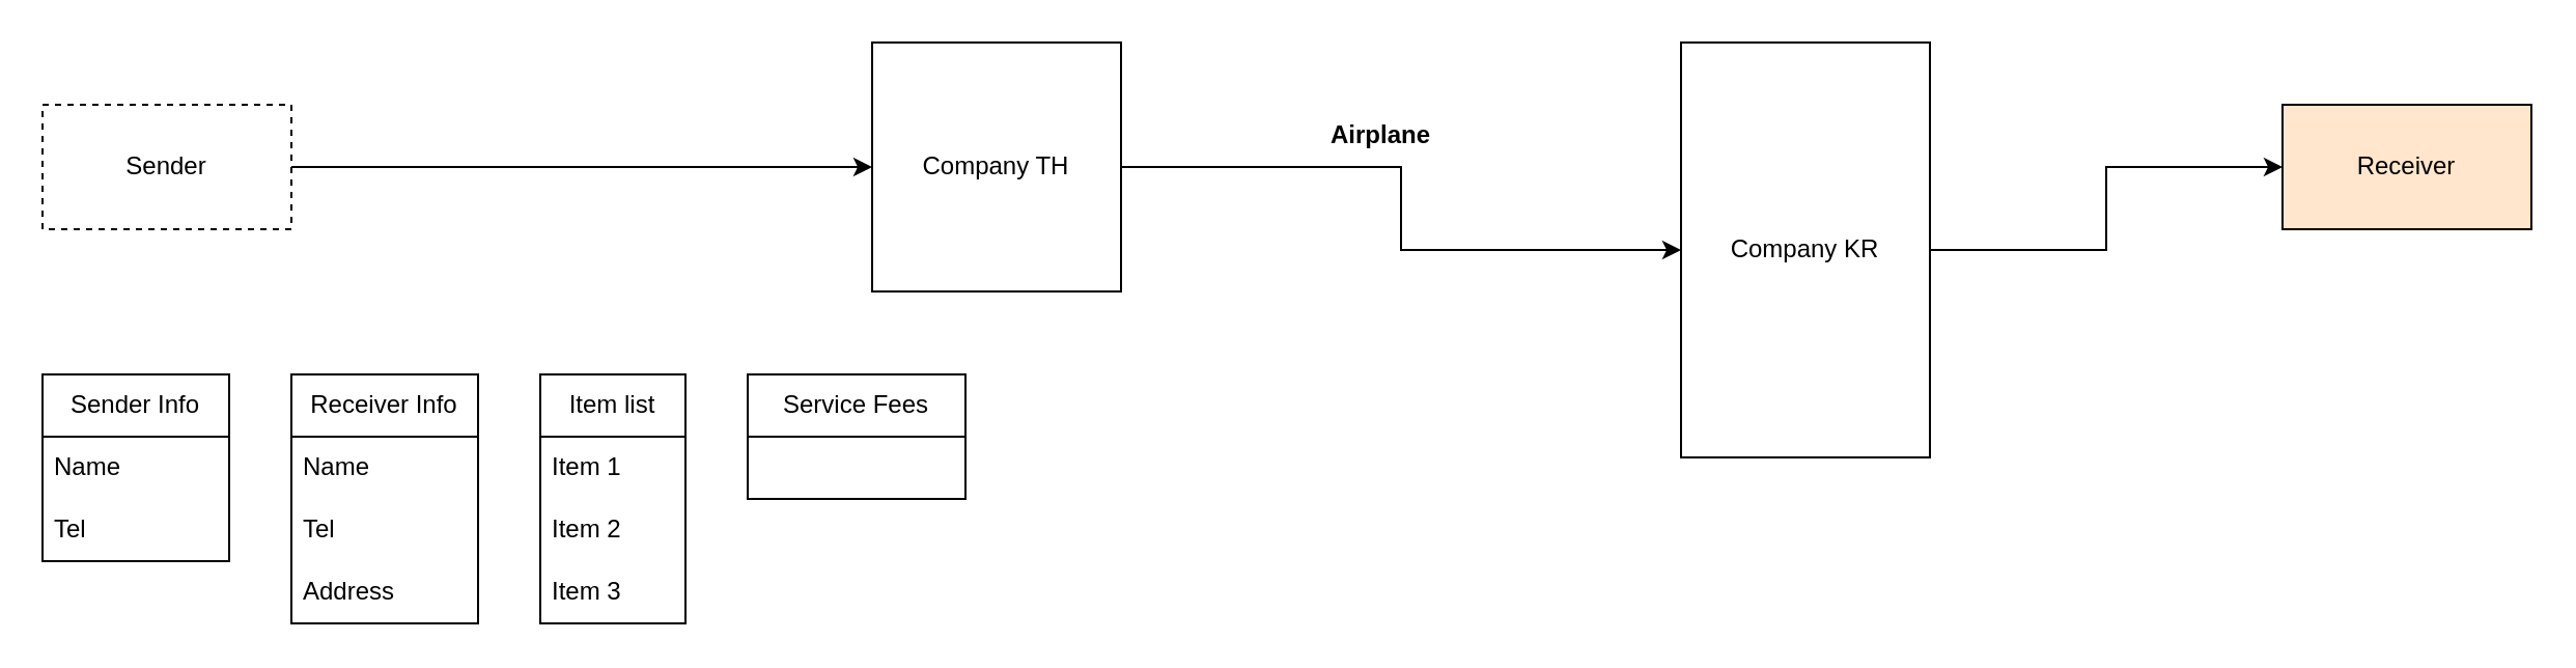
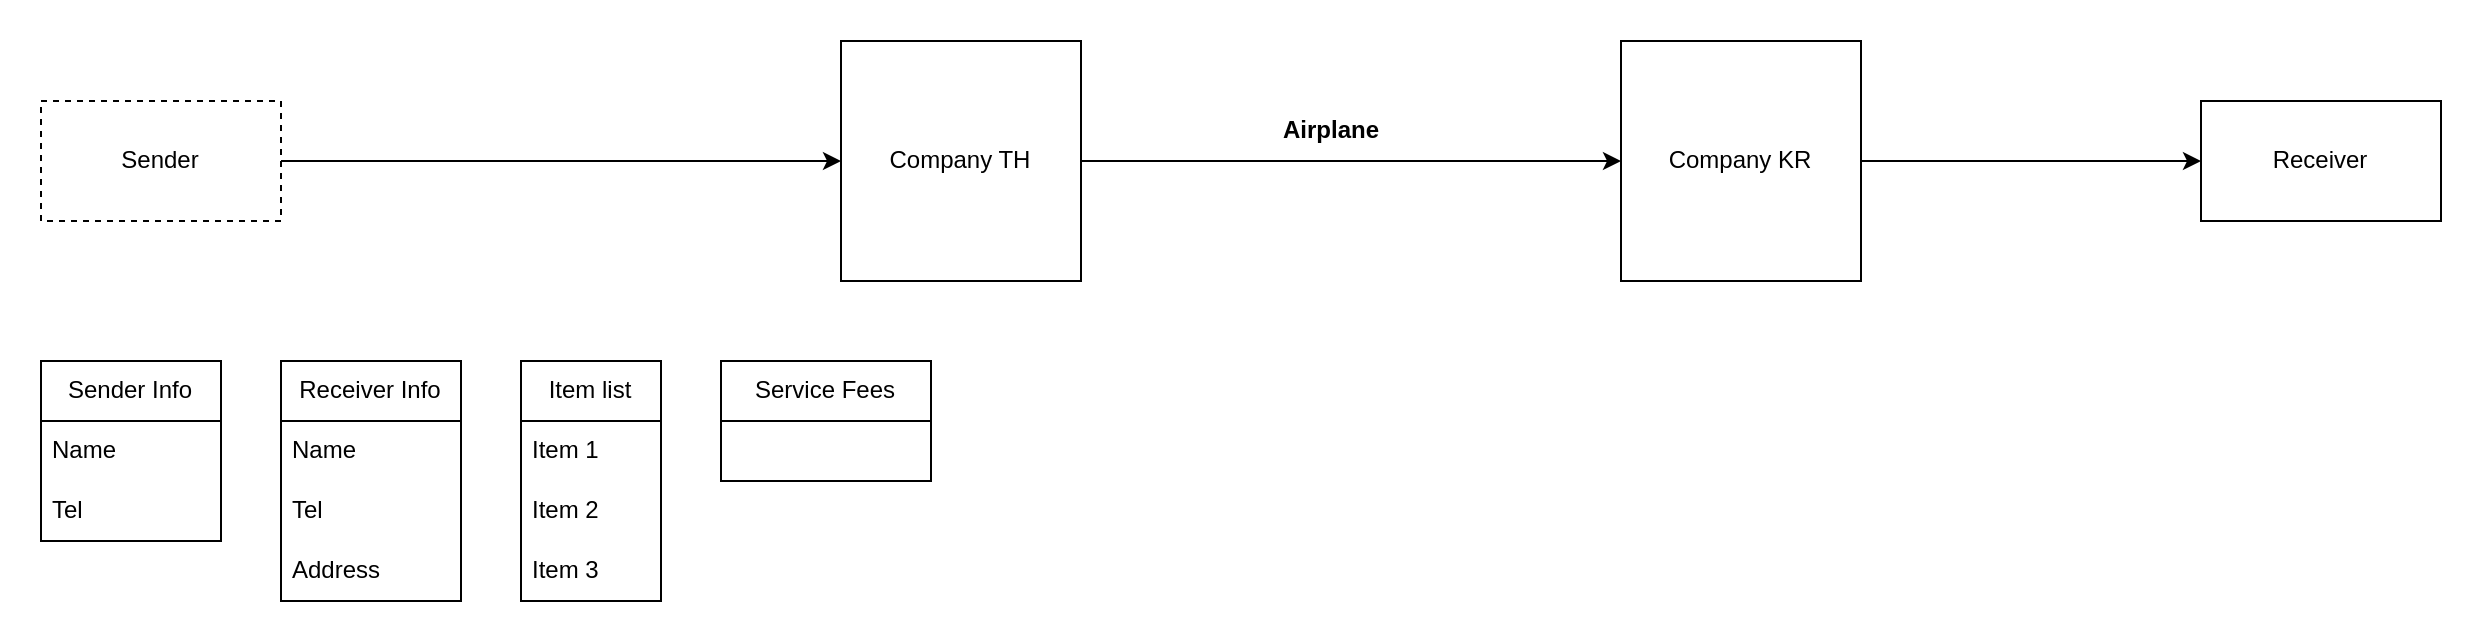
  <mxCell id="0" />
  <mxCell id="1" parent="0" />
  <mxCell id="2" style="edgeStyle=orthogonalEdgeStyle;rounded=0;orthogonalLoop=1;jettySize=auto;html=1;entryX=0;entryY=0.5;entryDx=0;entryDy=0;" edge="1" parent="1" source="3" target="5"><mxGeometry relative="1" as="geometry" /></mxCell>
  <mxCell id="3" value="Sender" style="rounded=0;whiteSpace=wrap;html=1;dashed=1;" vertex="1" parent="1"><mxGeometry x="20" y="50" width="120" height="60" as="geometry" /></mxCell>
  <mxCell id="4" style="edgeStyle=orthogonalEdgeStyle;rounded=0;orthogonalLoop=1;jettySize=auto;html=1;entryX=0;entryY=0.5;entryDx=0;entryDy=0;" edge="1" parent="1" source="5" target="7"><mxGeometry relative="1" as="geometry" /></mxCell>
  <mxCell id="5" value="Company TH" style="whiteSpace=wrap;html=1;aspect=fixed;" vertex="1" parent="1"><mxGeometry x="420" y="20" width="120" height="120" as="geometry" /></mxCell>
  <mxCell id="6" style="edgeStyle=orthogonalEdgeStyle;rounded=0;orthogonalLoop=1;jettySize=auto;html=1;entryX=0;entryY=0.5;entryDx=0;entryDy=0;" edge="1" parent="1" source="7" target="8"><mxGeometry relative="1" as="geometry" /></mxCell>
- <mxCell id="7" value="Company KR" style="whiteSpace=wrap;html=1;aspect=fixed;" vertex="1" parent="1"><mxGeometry x="810" y="20" width="120" height="200" as="geometry" /></mxCell>
- <mxCell id="8" value="Receiver" style="rounded=0;whiteSpace=wrap;html=1;fillColor=#ffe6cc;" vertex="1" parent="1"><mxGeometry x="1100" y="50" width="120" height="60" as="geometry" /></mxCell>
+ <mxCell id="7" value="Company KR" style="whiteSpace=wrap;html=1;aspect=fixed;" vertex="1" parent="1"><mxGeometry x="810" y="20" width="120" height="120" as="geometry" /></mxCell>
+ <mxCell id="8" value="Receiver" style="rounded=0;whiteSpace=wrap;html=1;" vertex="1" parent="1"><mxGeometry x="1100" y="50" width="120" height="60" as="geometry" /></mxCell>
  <mxCell id="9" value="&lt;b&gt;Airplane&lt;/b&gt;" style="text;html=1;align=center;verticalAlign=middle;resizable=0;points=[];autosize=1;strokeColor=none;fillColor=none;" vertex="1" parent="1"><mxGeometry x="630" y="50" width="70" height="30" as="geometry" /></mxCell>
  <mxCell id="10" value="Item list" style="swimlane;fontStyle=0;childLayout=stackLayout;horizontal=1;startSize=30;horizontalStack=0;resizeParent=1;resizeParentMax=0;resizeLast=0;collapsible=1;marginBottom=0;whiteSpace=wrap;html=1;" vertex="1" parent="1"><mxGeometry x="260" y="180" width="70" height="120" as="geometry" /></mxCell>
  <mxCell id="11" value="Item 1" style="text;strokeColor=none;fillColor=none;align=left;verticalAlign=middle;spacingLeft=4;spacingRight=4;overflow=hidden;points=[[0,0.5],[1,0.5]];portConstraint=eastwest;rotatable=0;whiteSpace=wrap;html=1;" vertex="1" parent="10"><mxGeometry y="30" width="70" height="30" as="geometry" /></mxCell>
  <mxCell id="12" value="Item 2" style="text;strokeColor=none;fillColor=none;align=left;verticalAlign=middle;spacingLeft=4;spacingRight=4;overflow=hidden;points=[[0,0.5],[1,0.5]];portConstraint=eastwest;rotatable=0;whiteSpace=wrap;html=1;" vertex="1" parent="10"><mxGeometry y="60" width="70" height="30" as="geometry" /></mxCell>
  <mxCell id="13" value="Item 3" style="text;strokeColor=none;fillColor=none;align=left;verticalAlign=middle;spacingLeft=4;spacingRight=4;overflow=hidden;points=[[0,0.5],[1,0.5]];portConstraint=eastwest;rotatable=0;whiteSpace=wrap;html=1;" vertex="1" parent="10"><mxGeometry y="90" width="70" height="30" as="geometry" /></mxCell>
  <mxCell id="14" value="Sender Info" style="swimlane;fontStyle=0;childLayout=stackLayout;horizontal=1;startSize=30;horizontalStack=0;resizeParent=1;resizeParentMax=0;resizeLast=0;collapsible=1;marginBottom=0;whiteSpace=wrap;html=1;" vertex="1" parent="1"><mxGeometry x="20" y="180" width="90" height="90" as="geometry" /></mxCell>
  <mxCell id="15" value="Name" style="text;strokeColor=none;fillColor=none;align=left;verticalAlign=middle;spacingLeft=4;spacingRight=4;overflow=hidden;points=[[0,0.5],[1,0.5]];portConstraint=eastwest;rotatable=0;whiteSpace=wrap;html=1;" vertex="1" parent="14"><mxGeometry y="30" width="90" height="30" as="geometry" /></mxCell>
  <mxCell id="16" value="Tel" style="text;strokeColor=none;fillColor=none;align=left;verticalAlign=middle;spacingLeft=4;spacingRight=4;overflow=hidden;points=[[0,0.5],[1,0.5]];portConstraint=eastwest;rotatable=0;whiteSpace=wrap;html=1;" vertex="1" parent="14"><mxGeometry y="60" width="90" height="30" as="geometry" /></mxCell>
  <mxCell id="17" value="Receiver Info" style="swimlane;fontStyle=0;childLayout=stackLayout;horizontal=1;startSize=30;horizontalStack=0;resizeParent=1;resizeParentMax=0;resizeLast=0;collapsible=1;marginBottom=0;whiteSpace=wrap;html=1;" vertex="1" parent="1"><mxGeometry x="140" y="180" width="90" height="120" as="geometry" /></mxCell>
  <mxCell id="18" value="Name" style="text;strokeColor=none;fillColor=none;align=left;verticalAlign=middle;spacingLeft=4;spacingRight=4;overflow=hidden;points=[[0,0.5],[1,0.5]];portConstraint=eastwest;rotatable=0;whiteSpace=wrap;html=1;" vertex="1" parent="17"><mxGeometry y="30" width="90" height="30" as="geometry" /></mxCell>
  <mxCell id="19" value="Tel" style="text;strokeColor=none;fillColor=none;align=left;verticalAlign=middle;spacingLeft=4;spacingRight=4;overflow=hidden;points=[[0,0.5],[1,0.5]];portConstraint=eastwest;rotatable=0;whiteSpace=wrap;html=1;" vertex="1" parent="17"><mxGeometry y="60" width="90" height="30" as="geometry" /></mxCell>
  <mxCell id="20" value="Address" style="text;strokeColor=none;fillColor=none;align=left;verticalAlign=middle;spacingLeft=4;spacingRight=4;overflow=hidden;points=[[0,0.5],[1,0.5]];portConstraint=eastwest;rotatable=0;whiteSpace=wrap;html=1;" vertex="1" parent="17"><mxGeometry y="90" width="90" height="30" as="geometry" /></mxCell>
  <mxCell id="21" value="Service Fees" style="swimlane;fontStyle=0;childLayout=stackLayout;horizontal=1;startSize=30;horizontalStack=0;resizeParent=1;resizeParentMax=0;resizeLast=0;collapsible=1;marginBottom=0;whiteSpace=wrap;html=1;" vertex="1" parent="1"><mxGeometry x="360" y="180" width="105" height="60" as="geometry" /></mxCell>
